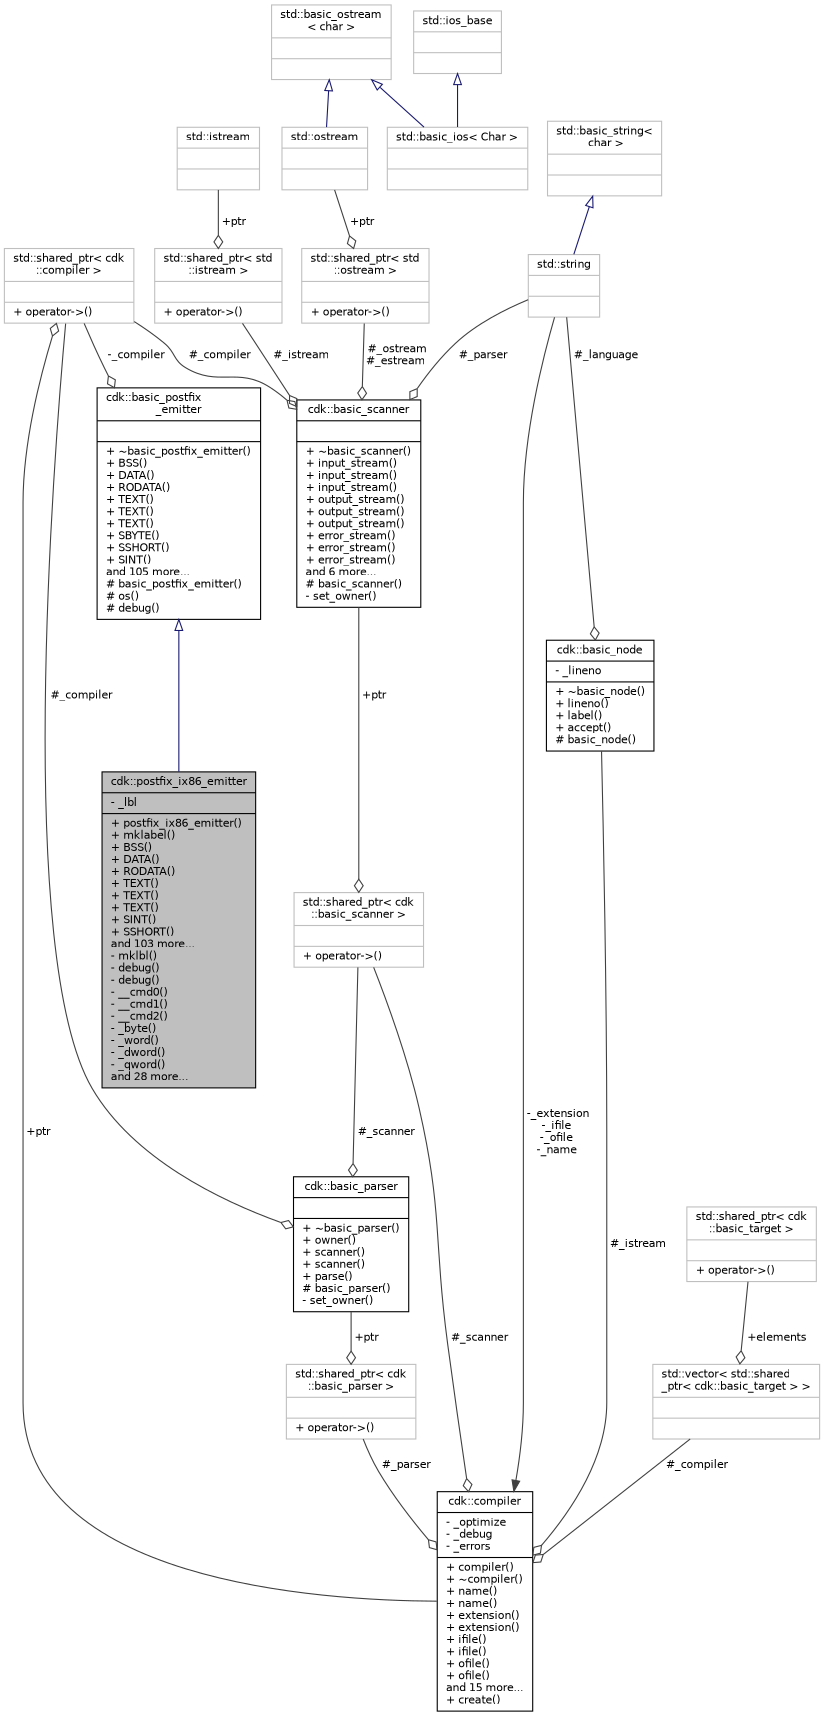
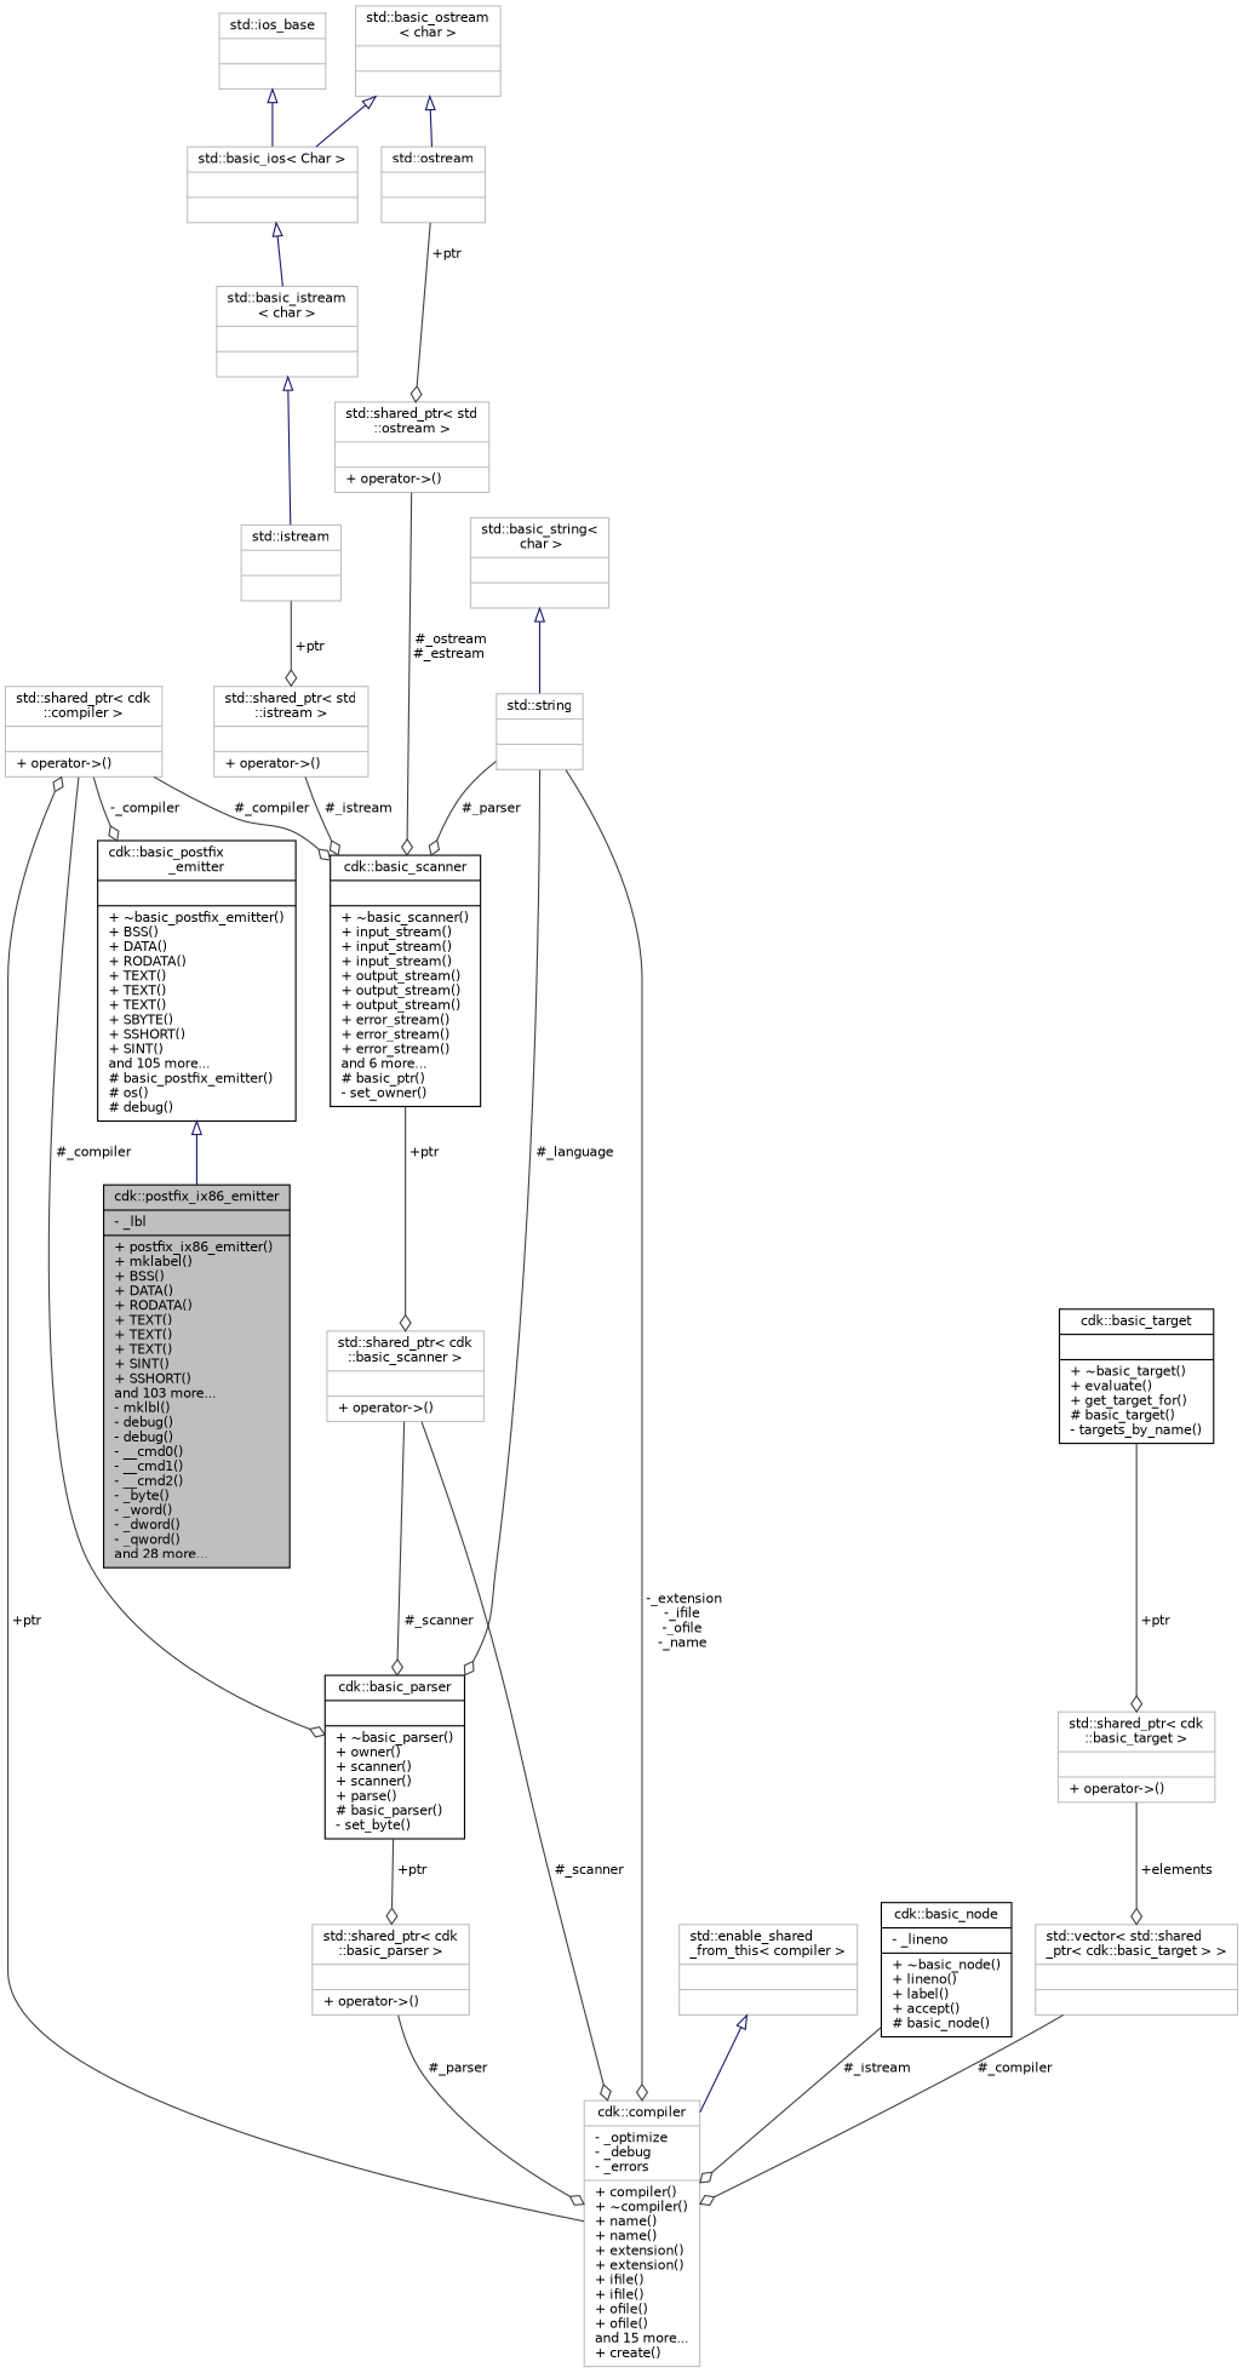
  digraph {
    node [color=grey75 fillcolor=white fontname=Helvetica fontsize=10 shape=record style=filled]
    edge [color=grey25 fontname=Helvetica fontsize=10 labelfontname=Helvetica labelfontsize=10 style=solid arrowhead=odiamond]
    n1 [color=black fillcolor=grey75 fontcolor=black height=0.2 label="{cdk::postfix_ix86_emitter\n|- _lbl\l|+ postfix_ix86_emitter()\l+ mklabel()\l+ BSS()\l+ DATA()\l+ RODATA()\l+ TEXT()\l+ TEXT()\l+ TEXT()\l+ SINT()\l+ SSHORT()\land 103 more...\l- mklbl()\l- debug()\l- debug()\l- __cmd0()\l- __cmd1()\l- __cmd2()\l- _byte()\l- _word()\l- _dword()\l- _qword()\land 28 more...\l}" width=0.4]
    n2 [color=black height=0.2 label="{cdk::basic_postfix\l_emitter\n||+ ~basic_postfix_emitter()\l+ BSS()\l+ DATA()\l+ RODATA()\l+ TEXT()\l+ TEXT()\l+ TEXT()\l+ SBYTE()\l+ SSHORT()\l+ SINT()\land 105 more...\l# basic_postfix_emitter()\l# os()\l# debug()\l}" width=0.4]
    n3 [height=0.2 label="{std::shared_ptr\< cdk\l::compiler \>\n||+ operator-\>()\l}" width=0.4]
-   n4 [color=black height=0.2 label="{cdk::basic_parser\n||+ ~basic_parser()\l+ owner()\l+ scanner()\l+ scanner()\l+ parse()\l# basic_parser()\l- set_owner()\l}" width=0.4]
-   n5 [color=black height=0.2 label="{cdk::basic_scanner\n||+ ~basic_scanner()\l+ input_stream()\l+ input_stream()\l+ input_stream()\l+ output_stream()\l+ output_stream()\l+ output_stream()\l+ error_stream()\l+ error_stream()\l+ error_stream()\land 6 more...\l# basic_scanner()\l- set_owner()\l}" width=0.4]
+   n4 [color=black height=0.2 label="{cdk::basic_parser\n||+ ~basic_parser()\l+ owner()\l+ scanner()\l+ scanner()\l+ parse()\l# basic_parser()\l- set_byte()\l}" width=0.4]
+   n5 [color=black height=0.2 label="{cdk::basic_scanner\n||+ ~basic_scanner()\l+ input_stream()\l+ input_stream()\l+ input_stream()\l+ output_stream()\l+ output_stream()\l+ output_stream()\l+ error_stream()\l+ error_stream()\l+ error_stream()\land 6 more...\l# basic_ptr()\l- set_owner()\l}" width=0.4]
    n6 [height=0.2 label="{std::shared_ptr\< cdk\l::basic_parser \>\n||+ operator-\>()\l}" width=0.4]
    n7 [height=0.2 label="{std::shared_ptr\< cdk\l::basic_scanner \>\n||+ operator-\>()\l}" width=0.4]
-   n8 [color=black height=0.2 label="{cdk::compiler\n|- _optimize\l- _debug\l- _errors\l|+ compiler()\l+ ~compiler()\l+ name()\l+ name()\l+ extension()\l+ extension()\l+ ifile()\l+ ifile()\l+ ofile()\l+ ofile()\land 15 more...\l+ create()\l}" width=0.4]
+   n8 [height=0.2 label="{cdk::compiler\n|- _optimize\l- _debug\l- _errors\l|+ compiler()\l+ ~compiler()\l+ name()\l+ name()\l+ extension()\l+ extension()\l+ ifile()\l+ ifile()\l+ ofile()\l+ ofile()\land 15 more...\l+ create()\l}" width=0.4]
+   n9 [height=0.2 label="{std::enable_shared\l_from_this\< compiler \>\n||}" width=0.4]
    n10 [color=black height=0.2 label="{cdk::basic_node\n|- _lineno\l|+ ~basic_node()\l+ lineno()\l+ label()\l+ accept()\l# basic_node()\l}" width=0.4]
    n11 [height=0.2 label="{std::string\n||}" width=0.4]
    n12 [height=0.2 label="{std::basic_string\<\l char \>\n||}" width=0.4]
    n13 [height=0.2 label="{std::shared_ptr\< std\l::ostream \>\n||+ operator-\>()\l}" width=0.4]
    n14 [height=0.2 label="{std::ostream\n||}" width=0.4]
    n15 [height=0.2 label="{std::basic_ostream\l\< char \>\n||}" width=0.4]
    n16 [height=0.2 label="{std::basic_ios\< Char \>\n||}" width=0.4]
+   n17 [height=0.2 label="{std::basic_istream\l\< char \>\n||}" width=0.4]
    n18 [height=0.2 label="{std::istream\n||}" width=0.4]
    n19 [height=0.2 label="{std::ios_base\n||}" width=0.4]
    n20 [height=0.2 label="{std::shared_ptr\< std\l::istream \>\n||+ operator-\>()\l}" width=0.4]
    n21 [height=0.2 label="{std::vector\< std::shared\l_ptr\< cdk::basic_target \> \>\n||}" width=0.4]
    n22 [height=0.2 label="{std::shared_ptr\< cdk\l::basic_target \>\n||+ operator-\>()\l}" width=0.4]
+   n23 [color=black height=0.2 label="{cdk::basic_target\n||+ ~basic_target()\l+ evaluate()\l+ get_target_for()\l# basic_target()\l- targets_by_name()\l}" width=0.4]
    n2 -> n1 [arrowtail=onormal color=midnightblue dir=back arrowhead=""]
    n3 -> n2 [label=" -_compiler"]
    n3 -> n4 [label=" #_compiler"]
    n3 -> n5 [label=" #_compiler"]
    n4 -> n6 [label=" +ptr"]
    n5 -> n7 [label=" +ptr"]
    n6 -> n8 [label=" #_parser"]
    n7 -> n4 [label=" #_scanner"]
    n7 -> n8 [label=" #_scanner"]
    n8 -> n3 [label=" +ptr"]
+   n9 -> n8 [arrowtail=onormal color=midnightblue dir=back arrowhead=""]
    n10 -> n8 [label=" #_istream"]
-   n11 -> n10 [label=" #_language"]
+   n11 -> n4 [label=" #_language"]
    n11 -> n5 [label=" #_parser"]
-   n11 -> n8 [arrowhead=normal label=" -_extension\n-_ifile\n-_ofile\n-_name"]
+   n11 -> n8 [label=" -_extension\n-_ifile\n-_ofile\n-_name"]
    n12 -> n11 [arrowtail=onormal color=midnightblue dir=back arrowhead=""]
    n13 -> n5 [label=" #_ostream\n#_estream"]
    n14 -> n13 [label=" +ptr"]
    n15 -> n14 [arrowtail=onormal color=midnightblue dir=back arrowhead=""]
    n15 -> n16 [arrowtail=onormal color=midnightblue dir=back arrowhead=""]
+   n16 -> n17 [arrowtail=onormal color=midnightblue dir=back arrowhead=""]
+   n17 -> n18 [arrowtail=onormal color=midnightblue dir=back arrowhead=""]
    n18 -> n20 [label=" +ptr"]
    n19 -> n16 [arrowtail=onormal color=midnightblue dir=back arrowhead=""]
    n20 -> n5 [label=" #_istream"]
    n21 -> n8 [label=" #_compiler"]
    n22 -> n21 [label=" +elements"]
+   n23 -> n22 [label=" +ptr"]
  }
